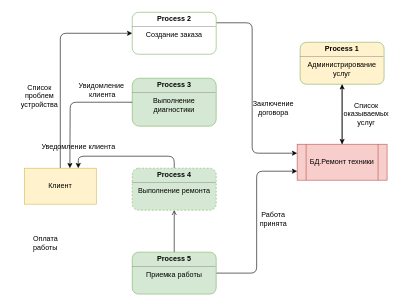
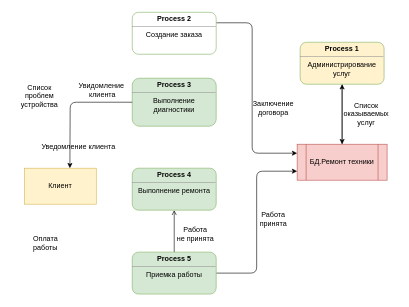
  <mxCell id="0" />
  <mxCell id="1" parent="0" />
- <mxCell id="2" style="edgeStyle=orthogonalEdgeStyle;rounded=1;orthogonalLoop=1;jettySize=auto;html=1;exitX=0.5;exitY=0;exitDx=0;exitDy=0;entryX=0;entryY=0.5;entryDx=0;entryDy=0;" edge="1" parent="1" source="3" target="13"><mxGeometry relative="1" as="geometry" /></mxCell>
  <mxCell id="3" value="Клиент" style="rounded=0;whiteSpace=wrap;html=1;fillColor=#fff2cc;strokeColor=#d6b656;" vertex="1" parent="1"><mxGeometry x="40" y="280" width="120" height="60" as="geometry" /></mxCell>
  <mxCell id="4" style="edgeStyle=orthogonalEdgeStyle;rounded=0;orthogonalLoop=1;jettySize=auto;html=1;exitX=0.5;exitY=0;exitDx=0;exitDy=0;entryX=0.5;entryY=1;entryDx=0;entryDy=0;" edge="1" parent="1" source="5" target="15"><mxGeometry relative="1" as="geometry" /></mxCell>
  <mxCell id="5" value="БД.Ремонт техники" style="shape=process;whiteSpace=wrap;html=1;backgroundOutline=1;fillColor=#f8cecc;strokeColor=#b85450;" vertex="1" parent="1"><mxGeometry x="495" y="240" width="150" height="60" as="geometry" /></mxCell>
  <mxCell id="6" style="edgeStyle=orthogonalEdgeStyle;rounded=0;orthogonalLoop=1;jettySize=auto;html=1;exitX=0.5;exitY=0;exitDx=0;exitDy=0;entryX=0.5;entryY=1;entryDx=0;entryDy=0;endArrow=open;" edge="1" parent="1" source="8" target="10"><mxGeometry relative="1" as="geometry" /></mxCell>
  <mxCell id="7" style="edgeStyle=orthogonalEdgeStyle;rounded=1;orthogonalLoop=1;jettySize=auto;html=1;exitX=1;exitY=0.5;exitDx=0;exitDy=0;entryX=0;entryY=0.75;entryDx=0;entryDy=0;" edge="1" parent="1" source="8" target="5"><mxGeometry relative="1" as="geometry" /></mxCell>
  <mxCell id="8" value="&lt;p style=&quot;margin:0px;margin-top:4px;text-align:center;&quot;&gt;&lt;b&gt;Process 5&lt;/b&gt;&lt;/p&gt;&lt;hr size=&quot;1&quot;&gt;&lt;div style=&quot;text-align: center; height: 2px;&quot;&gt;Приемка работы&lt;/div&gt;" style="verticalAlign=top;align=left;overflow=fill;fontSize=12;fontFamily=Helvetica;html=1;whiteSpace=wrap;rounded=1;fillColor=#d5e8d4;strokeColor=#82b366;" vertex="1" parent="1"><mxGeometry x="220" y="420" width="140" height="70" as="geometry" /></mxCell>
- <mxCell id="9" style="edgeStyle=orthogonalEdgeStyle;rounded=1;orthogonalLoop=1;jettySize=auto;html=1;exitX=0.5;exitY=0;exitDx=0;exitDy=0;entryX=0.75;entryY=0;entryDx=0;entryDy=0;" edge="1" parent="1" source="10" target="3"><mxGeometry relative="1" as="geometry" /></mxCell>
- <mxCell id="10" value="&lt;p style=&quot;margin:0px;margin-top:4px;text-align:center;&quot;&gt;&lt;b&gt;Process 4&lt;/b&gt;&lt;/p&gt;&lt;hr size=&quot;1&quot;&gt;&lt;div style=&quot;text-align: center; height: 2px;&quot;&gt;Выполнение ремонта&lt;/div&gt;" style="verticalAlign=top;align=left;overflow=fill;fontSize=12;fontFamily=Helvetica;html=1;whiteSpace=wrap;rounded=1;fillColor=#d5e8d4;strokeColor=#82b366;dashed=1;" vertex="1" parent="1"><mxGeometry x="220" y="280" width="140" height="70" as="geometry" /></mxCell>
+ <mxCell id="10" value="&lt;p style=&quot;margin:0px;margin-top:4px;text-align:center;&quot;&gt;&lt;b&gt;Process 4&lt;/b&gt;&lt;/p&gt;&lt;hr size=&quot;1&quot;&gt;&lt;div style=&quot;text-align: center; height: 2px;&quot;&gt;Выполнение ремонта&lt;/div&gt;" style="verticalAlign=top;align=left;overflow=fill;fontSize=12;fontFamily=Helvetica;html=1;whiteSpace=wrap;rounded=1;fillColor=#d5e8d4;strokeColor=#82b366;" vertex="1" parent="1"><mxGeometry x="220" y="280" width="140" height="70" as="geometry" /></mxCell>
  <mxCell id="11" style="edgeStyle=orthogonalEdgeStyle;rounded=1;orthogonalLoop=1;jettySize=auto;html=1;exitX=1;exitY=0.5;exitDx=0;exitDy=0;entryX=0;entryY=0.25;entryDx=0;entryDy=0;strokeColor=none;" edge="1" parent="1" source="13" target="5"><mxGeometry relative="1" as="geometry" /></mxCell>
  <mxCell id="12" style="edgeStyle=orthogonalEdgeStyle;rounded=1;orthogonalLoop=1;jettySize=auto;html=1;exitX=1;exitY=0.25;exitDx=0;exitDy=0;entryX=0;entryY=0.25;entryDx=0;entryDy=0;" edge="1" parent="1" source="13" target="5"><mxGeometry relative="1" as="geometry"><Array as="points"><mxPoint x="420" y="38" /><mxPoint x="420" y="255" /></Array></mxGeometry></mxCell>
  <mxCell id="13" value="&lt;p style=&quot;margin:0px;margin-top:4px;text-align:center;&quot;&gt;&lt;b&gt;Process 2&lt;/b&gt;&lt;/p&gt;&lt;hr size=&quot;1&quot;&gt;&lt;div style=&quot;text-align: center; height: 2px;&quot;&gt;Создание заказа&lt;/div&gt;" style="verticalAlign=top;align=left;overflow=fill;fontSize=12;fontFamily=Helvetica;html=1;whiteSpace=wrap;rounded=1;fillColor=#ffffff;strokeColor=#82b366;" vertex="1" parent="1"><mxGeometry x="220" y="20" width="140" height="70" as="geometry" /></mxCell>
  <mxCell id="14" style="edgeStyle=orthogonalEdgeStyle;rounded=0;orthogonalLoop=1;jettySize=auto;html=1;exitX=0.5;exitY=1;exitDx=0;exitDy=0;entryX=0.5;entryY=0;entryDx=0;entryDy=0;" edge="1" parent="1" source="15" target="5"><mxGeometry relative="1" as="geometry" /></mxCell>
  <mxCell id="15" value="&lt;p style=&quot;margin:0px;margin-top:4px;text-align:center;&quot;&gt;&lt;b&gt;Process 1&lt;/b&gt;&lt;/p&gt;&lt;hr size=&quot;1&quot;&gt;&lt;div style=&quot;text-align: center; height: 2px;&quot;&gt;Администрирование услуг&lt;/div&gt;" style="verticalAlign=top;align=left;overflow=fill;fontSize=12;fontFamily=Helvetica;html=1;whiteSpace=wrap;rounded=1;fillColor=#fff2cc;strokeColor=#82b366;" vertex="1" parent="1"><mxGeometry x="500" width="140" height="70" as="geometry" y="70" /></mxCell>
  <mxCell id="16" value="Уведомление клиента" style="text;html=1;align=center;verticalAlign=middle;resizable=0;points=[];autosize=1;strokeColor=none;fillColor=none;" vertex="1" parent="1"><mxGeometry x="55" y="230" width="150" height="30" as="geometry" /></mxCell>
  <mxCell id="17" value="Оплата &lt;br&gt;работы" style="text;html=1;align=center;verticalAlign=middle;resizable=0;points=[];autosize=1;strokeColor=none;fillColor=none;" vertex="1" parent="1"><mxGeometry x="45" y="385" width="60" height="40" as="geometry" /></mxCell>
  <mxCell id="18" value="Список &lt;br&gt;проблем &lt;br&gt;устройства" style="text;html=1;align=center;verticalAlign=middle;resizable=0;points=[];autosize=1;strokeColor=none;fillColor=none;" vertex="1" parent="1"><mxGeometry x="20" y="130" width="90" height="60" as="geometry" /></mxCell>
+ <mxCell id="19" value="Работа &lt;br&gt;не принята" style="text;html=1;align=center;verticalAlign=middle;resizable=0;points=[];autosize=1;strokeColor=none;fillColor=none;" vertex="1" parent="1"><mxGeometry x="280" y="370" width="90" height="40" as="geometry" /></mxCell>
  <mxCell id="20" value="&lt;p style=&quot;margin:0px;margin-top:4px;text-align:center;&quot;&gt;&lt;b&gt;Process 3&lt;/b&gt;&lt;/p&gt;&lt;hr size=&quot;1&quot;&gt;&lt;div style=&quot;text-align: center; height: 2px;&quot;&gt;Выполнение диагностики&lt;/div&gt;" style="verticalAlign=top;align=left;overflow=fill;fontSize=12;fontFamily=Helvetica;html=1;whiteSpace=wrap;rounded=1;fillColor=#d5e8d4;strokeColor=#82b366;" vertex="1" parent="1"><mxGeometry x="220" y="130" width="140" height="80" as="geometry" /></mxCell>
  <mxCell id="21" style="edgeStyle=orthogonalEdgeStyle;rounded=1;orthogonalLoop=1;jettySize=auto;html=1;exitX=0;exitY=0.5;exitDx=0;exitDy=0;" edge="1" parent="1" source="20"><mxGeometry relative="1" as="geometry"><mxPoint x="116" y="280" as="targetPoint" /></mxGeometry></mxCell>
  <mxCell id="22" value="Увидомление&amp;nbsp;&lt;br&gt;клиента" style="text;html=1;align=center;verticalAlign=middle;resizable=0;points=[];autosize=1;strokeColor=none;fillColor=none;" vertex="1" parent="1"><mxGeometry x="120" y="130" width="100" height="40" as="geometry" /></mxCell>
  <mxCell id="23" style="edgeStyle=orthogonalEdgeStyle;rounded=0;orthogonalLoop=1;jettySize=auto;html=1;exitX=0.5;exitY=1;exitDx=0;exitDy=0;" edge="1" parent="1" source="5" target="5"><mxGeometry relative="1" as="geometry" /></mxCell>
  <mxCell id="24" value="Список &lt;br&gt;оказываемых &lt;br&gt;услуг" style="text;html=1;align=center;verticalAlign=middle;resizable=0;points=[];autosize=1;strokeColor=none;fillColor=none;" vertex="1" parent="1"><mxGeometry x="560" y="160" width="100" height="60" as="geometry" /></mxCell>
  <mxCell id="25" value="Заключение&lt;br&gt;договора" style="text;html=1;align=center;verticalAlign=middle;resizable=0;points=[];autosize=1;strokeColor=none;fillColor=none;" vertex="1" parent="1"><mxGeometry x="410" y="160" width="90" height="40" as="geometry" /></mxCell>
  <mxCell id="26" value="Работа&lt;br&gt;принята" style="text;html=1;align=center;verticalAlign=middle;resizable=0;points=[];autosize=1;strokeColor=none;fillColor=none;" vertex="1" parent="1"><mxGeometry x="420" y="345" width="70" height="40" as="geometry" /></mxCell>
